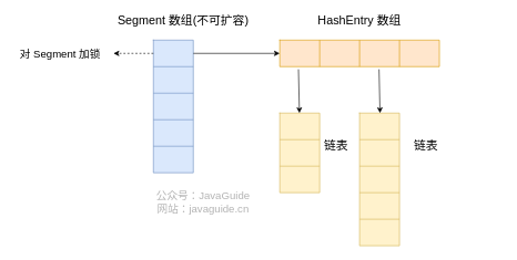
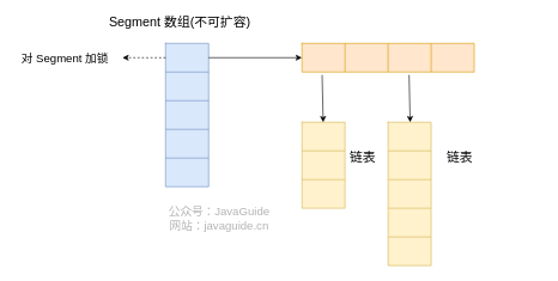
  <mxCell id="0" />
  <mxCell id="1" parent="0" />
  <mxCell id="2" value="" style="shape=table;html=1;whiteSpace=wrap;startSize=0;container=1;collapsible=0;childLayout=tableLayout;sketch=0;fillColor=#dae8fc;strokeColor=#6c8ebf;rounded=1;" parent="1" vertex="1"><mxGeometry x="230" y="60" width="60" height="200" as="geometry" /></mxCell>
  <mxCell id="3" value="" style="shape=partialRectangle;html=1;whiteSpace=wrap;collapsible=0;dropTarget=0;pointerEvents=0;fillColor=none;top=0;left=0;bottom=0;right=0;points=[[0,0.5],[1,0.5]];portConstraint=eastwest;sketch=0;" parent="2" vertex="1"><mxGeometry width="60" height="40" as="geometry" /></mxCell>
  <mxCell id="4" value="" style="shape=partialRectangle;html=1;whiteSpace=wrap;connectable=0;overflow=hidden;fillColor=none;top=0;left=0;bottom=0;right=0;sketch=0;" parent="3" vertex="1"><mxGeometry width="60" height="40" as="geometry" /></mxCell>
  <mxCell id="5" value="" style="shape=partialRectangle;html=1;whiteSpace=wrap;collapsible=0;dropTarget=0;pointerEvents=0;fillColor=none;top=0;left=0;bottom=0;right=0;points=[[0,0.5],[1,0.5]];portConstraint=eastwest;sketch=0;" parent="2" vertex="1"><mxGeometry y="40" width="60" height="40" as="geometry" /></mxCell>
  <mxCell id="6" value="" style="shape=partialRectangle;html=1;whiteSpace=wrap;connectable=0;overflow=hidden;fillColor=none;top=0;left=0;bottom=0;right=0;sketch=0;" parent="5" vertex="1"><mxGeometry width="60" height="40" as="geometry" /></mxCell>
  <mxCell id="7" value="" style="shape=partialRectangle;html=1;whiteSpace=wrap;collapsible=0;dropTarget=0;pointerEvents=0;fillColor=none;top=0;left=0;bottom=0;right=0;points=[[0,0.5],[1,0.5]];portConstraint=eastwest;sketch=0;" parent="2" vertex="1"><mxGeometry y="80" width="60" height="40" as="geometry" /></mxCell>
  <mxCell id="8" value="" style="shape=partialRectangle;html=1;whiteSpace=wrap;connectable=0;overflow=hidden;fillColor=none;top=0;left=0;bottom=0;right=0;sketch=0;" parent="7" vertex="1"><mxGeometry width="60" height="40" as="geometry" /></mxCell>
  <mxCell id="9" value="" style="shape=partialRectangle;html=1;whiteSpace=wrap;collapsible=0;dropTarget=0;pointerEvents=0;fillColor=none;top=0;left=0;bottom=0;right=0;points=[[0,0.5],[1,0.5]];portConstraint=eastwest;sketch=0;" parent="2" vertex="1"><mxGeometry y="120" width="60" height="40" as="geometry" /></mxCell>
  <mxCell id="10" value="" style="shape=partialRectangle;html=1;whiteSpace=wrap;connectable=0;overflow=hidden;fillColor=none;top=0;left=0;bottom=0;right=0;sketch=0;" parent="9" vertex="1"><mxGeometry width="60" height="40" as="geometry" /></mxCell>
  <mxCell id="11" value="" style="shape=partialRectangle;html=1;whiteSpace=wrap;collapsible=0;dropTarget=0;pointerEvents=0;fillColor=none;top=0;left=0;bottom=0;right=0;points=[[0,0.5],[1,0.5]];portConstraint=eastwest;sketch=0;" parent="2" vertex="1"><mxGeometry y="160" width="60" height="40" as="geometry" /></mxCell>
  <mxCell id="12" value="" style="shape=partialRectangle;html=1;whiteSpace=wrap;connectable=0;overflow=hidden;fillColor=none;top=0;left=0;bottom=0;right=0;sketch=0;" parent="11" vertex="1"><mxGeometry width="60" height="40" as="geometry" /></mxCell>
- <mxCell id="13" value="&lt;font style=&quot;font-size: 18px&quot;&gt;Segment 数组(不可扩容)&lt;/font&gt;" style="text;html=1;strokeColor=none;fillColor=none;align=center;verticalAlign=middle;whiteSpace=wrap;rounded=0;sketch=0;" parent="1" vertex="1"><mxGeometry x="160" y="20" width="230" height="20" as="geometry" /></mxCell>
+ <mxCell id="13" value="&lt;font style=&quot;font-size: 18px&quot;&gt;Segment 数组(不可扩容)&lt;/font&gt;" style="text;html=1;strokeColor=none;fillColor=none;align=center;verticalAlign=middle;whiteSpace=wrap;rounded=0;sketch=0;" parent="1" vertex="1"><mxGeometry x="135" y="20" width="230" height="20" as="geometry" /></mxCell>
  <mxCell id="14" style="edgeStyle=orthogonalEdgeStyle;rounded=0;orthogonalLoop=1;jettySize=auto;html=1;entryX=0;entryY=0.5;entryDx=0;entryDy=0;sketch=0;" parent="1" source="3" target="18" edge="1"><mxGeometry relative="1" as="geometry" /></mxCell>
  <mxCell id="15" value="公众号：JavaGuide&lt;br style=&quot;font-size: 16px;&quot;&gt;网站：javaguide.cn" style="text;html=1;strokeColor=none;fillColor=none;align=center;verticalAlign=middle;whiteSpace=wrap;rounded=0;labelBackgroundColor=none;fontSize=16;fontColor=#B3B3B3;rotation=0;sketch=0;shadow=0;" parent="1" vertex="1"><mxGeometry x="220" y="300" width="170" height="10" as="geometry" /></mxCell>
- <mxCell id="16" value="&lt;font style=&quot;font-size: 18px&quot;&gt;HashEntry 数组&lt;/font&gt;" style="text;html=1;strokeColor=none;fillColor=none;align=center;verticalAlign=middle;whiteSpace=wrap;rounded=0;sketch=0;" parent="1" vertex="1"><mxGeometry x="425" y="20" width="230" height="20" as="geometry" /></mxCell>
  <mxCell id="17" value="" style="shape=table;html=1;whiteSpace=wrap;startSize=0;container=1;collapsible=0;childLayout=tableLayout;rounded=1;strokeColor=#d79b00;fillColor=#ffe6cc;sketch=0;" parent="1" vertex="1"><mxGeometry x="420" y="60" width="240" height="40" as="geometry" /></mxCell>
  <mxCell id="18" value="" style="shape=partialRectangle;html=1;whiteSpace=wrap;collapsible=0;dropTarget=0;pointerEvents=0;fillColor=none;top=0;left=0;bottom=0;right=0;points=[[0,0.5],[1,0.5]];portConstraint=eastwest;sketch=0;" parent="17" vertex="1"><mxGeometry width="240" height="40" as="geometry" /></mxCell>
  <mxCell id="19" style="shape=partialRectangle;html=1;whiteSpace=wrap;connectable=0;overflow=hidden;fillColor=none;top=0;left=0;bottom=0;right=0;sketch=0;" parent="18" vertex="1"><mxGeometry width="60" height="40" as="geometry" /></mxCell>
  <mxCell id="20" value="" style="shape=partialRectangle;html=1;whiteSpace=wrap;connectable=0;overflow=hidden;fillColor=none;top=0;left=0;bottom=0;right=0;sketch=0;" parent="18" vertex="1"><mxGeometry x="60" width="60" height="40" as="geometry" /></mxCell>
  <mxCell id="21" value="" style="shape=partialRectangle;html=1;whiteSpace=wrap;connectable=0;overflow=hidden;fillColor=none;top=0;left=0;bottom=0;right=0;sketch=0;" parent="18" vertex="1"><mxGeometry x="120" width="60" height="40" as="geometry" /></mxCell>
  <mxCell id="22" style="shape=partialRectangle;html=1;whiteSpace=wrap;connectable=0;overflow=hidden;fillColor=none;top=0;left=0;bottom=0;right=0;sketch=0;" parent="18" vertex="1"><mxGeometry x="180" width="60" height="40" as="geometry" /></mxCell>
  <mxCell id="23" value="" style="shape=table;html=1;whiteSpace=wrap;startSize=0;container=1;collapsible=0;childLayout=tableLayout;sketch=0;fillColor=#fff2cc;strokeColor=#d6b656;rounded=1;" parent="1" vertex="1"><mxGeometry x="420" y="170" width="60" height="120" as="geometry" /></mxCell>
  <mxCell id="24" value="" style="shape=partialRectangle;html=1;whiteSpace=wrap;collapsible=0;dropTarget=0;pointerEvents=0;fillColor=none;top=0;left=0;bottom=0;right=0;points=[[0,0.5],[1,0.5]];portConstraint=eastwest;sketch=0;" parent="23" vertex="1"><mxGeometry width="60" height="40" as="geometry" /></mxCell>
  <mxCell id="25" value="" style="shape=partialRectangle;html=1;whiteSpace=wrap;connectable=0;overflow=hidden;fillColor=none;top=0;left=0;bottom=0;right=0;sketch=0;" parent="24" vertex="1"><mxGeometry width="60" height="40" as="geometry" /></mxCell>
  <mxCell id="26" value="" style="shape=partialRectangle;html=1;whiteSpace=wrap;collapsible=0;dropTarget=0;pointerEvents=0;fillColor=none;top=0;left=0;bottom=0;right=0;points=[[0,0.5],[1,0.5]];portConstraint=eastwest;sketch=0;" parent="23" vertex="1"><mxGeometry y="40" width="60" height="40" as="geometry" /></mxCell>
  <mxCell id="27" value="" style="shape=partialRectangle;html=1;whiteSpace=wrap;connectable=0;overflow=hidden;fillColor=none;top=0;left=0;bottom=0;right=0;sketch=0;" parent="26" vertex="1"><mxGeometry width="60" height="40" as="geometry" /></mxCell>
  <mxCell id="28" value="" style="shape=partialRectangle;html=1;whiteSpace=wrap;collapsible=0;dropTarget=0;pointerEvents=0;fillColor=none;top=0;left=0;bottom=0;right=0;points=[[0,0.5],[1,0.5]];portConstraint=eastwest;sketch=0;" parent="23" vertex="1"><mxGeometry y="80" width="60" height="40" as="geometry" /></mxCell>
  <mxCell id="29" value="" style="shape=partialRectangle;html=1;whiteSpace=wrap;connectable=0;overflow=hidden;fillColor=none;top=0;left=0;bottom=0;right=0;sketch=0;" parent="28" vertex="1"><mxGeometry width="60" height="40" as="geometry" /></mxCell>
  <mxCell id="30" value="" style="shape=table;html=1;whiteSpace=wrap;startSize=0;container=1;collapsible=0;childLayout=tableLayout;sketch=0;fillColor=#fff2cc;strokeColor=#d6b656;rounded=1;" parent="1" vertex="1"><mxGeometry x="540" y="170" width="60" height="200" as="geometry" /></mxCell>
  <mxCell id="31" value="" style="shape=partialRectangle;html=1;whiteSpace=wrap;collapsible=0;dropTarget=0;pointerEvents=0;fillColor=none;top=0;left=0;bottom=0;right=0;points=[[0,0.5],[1,0.5]];portConstraint=eastwest;sketch=0;" parent="30" vertex="1"><mxGeometry width="60" height="40" as="geometry" /></mxCell>
  <mxCell id="32" value="" style="shape=partialRectangle;html=1;whiteSpace=wrap;connectable=0;overflow=hidden;fillColor=none;top=0;left=0;bottom=0;right=0;sketch=0;" parent="31" vertex="1"><mxGeometry width="60" height="40" as="geometry" /></mxCell>
  <mxCell id="33" value="" style="shape=partialRectangle;html=1;whiteSpace=wrap;collapsible=0;dropTarget=0;pointerEvents=0;fillColor=none;top=0;left=0;bottom=0;right=0;points=[[0,0.5],[1,0.5]];portConstraint=eastwest;sketch=0;" parent="30" vertex="1"><mxGeometry y="40" width="60" height="40" as="geometry" /></mxCell>
  <mxCell id="34" value="" style="shape=partialRectangle;html=1;whiteSpace=wrap;connectable=0;overflow=hidden;fillColor=none;top=0;left=0;bottom=0;right=0;sketch=0;" parent="33" vertex="1"><mxGeometry width="60" height="40" as="geometry" /></mxCell>
  <mxCell id="35" value="" style="shape=partialRectangle;html=1;whiteSpace=wrap;collapsible=0;dropTarget=0;pointerEvents=0;fillColor=none;top=0;left=0;bottom=0;right=0;points=[[0,0.5],[1,0.5]];portConstraint=eastwest;sketch=0;" parent="30" vertex="1"><mxGeometry y="80" width="60" height="40" as="geometry" /></mxCell>
  <mxCell id="36" value="" style="shape=partialRectangle;html=1;whiteSpace=wrap;connectable=0;overflow=hidden;fillColor=none;top=0;left=0;bottom=0;right=0;sketch=0;" parent="35" vertex="1"><mxGeometry width="60" height="40" as="geometry" /></mxCell>
  <mxCell id="37" style="shape=partialRectangle;html=1;whiteSpace=wrap;collapsible=0;dropTarget=0;pointerEvents=0;fillColor=none;top=0;left=0;bottom=0;right=0;points=[[0,0.5],[1,0.5]];portConstraint=eastwest;sketch=0;" parent="30" vertex="1"><mxGeometry y="120" width="60" height="40" as="geometry" /></mxCell>
  <mxCell id="38" style="shape=partialRectangle;html=1;whiteSpace=wrap;connectable=0;overflow=hidden;fillColor=none;top=0;left=0;bottom=0;right=0;sketch=0;" parent="37" vertex="1"><mxGeometry width="60" height="40" as="geometry" /></mxCell>
  <mxCell id="39" style="shape=partialRectangle;html=1;whiteSpace=wrap;collapsible=0;dropTarget=0;pointerEvents=0;fillColor=none;top=0;left=0;bottom=0;right=0;points=[[0,0.5],[1,0.5]];portConstraint=eastwest;sketch=0;" parent="30" vertex="1"><mxGeometry y="160" width="60" height="40" as="geometry" /></mxCell>
  <mxCell id="40" style="shape=partialRectangle;html=1;whiteSpace=wrap;connectable=0;overflow=hidden;fillColor=none;top=0;left=0;bottom=0;right=0;sketch=0;" parent="39" vertex="1"><mxGeometry width="60" height="40" as="geometry" /></mxCell>
  <mxCell id="41" value="" style="endArrow=classic;html=1;exitX=0.117;exitY=1.1;exitDx=0;exitDy=0;exitPerimeter=0;sketch=0;" parent="1" source="17" target="24" edge="1"><mxGeometry width="50" height="50" relative="1" as="geometry"><mxPoint x="450" y="170" as="sourcePoint" /><mxPoint x="500" y="120" as="targetPoint" /></mxGeometry></mxCell>
  <mxCell id="42" value="" style="endArrow=classic;html=1;exitX=0.117;exitY=1.1;exitDx=0;exitDy=0;exitPerimeter=0;sketch=0;" parent="1" edge="1"><mxGeometry width="50" height="50" relative="1" as="geometry"><mxPoint x="569.26" y="104" as="sourcePoint" /><mxPoint x="570.733" y="170" as="targetPoint" /></mxGeometry></mxCell>
  <mxCell id="43" value="&lt;font style=&quot;font-size: 18px&quot;&gt;链表&lt;/font&gt;" style="text;html=1;strokeColor=none;fillColor=none;align=center;verticalAlign=middle;whiteSpace=wrap;rounded=0;sketch=0;" parent="1" vertex="1"><mxGeometry x="390" y="210" width="230" height="20" as="geometry" /></mxCell>
  <mxCell id="44" value="&lt;font style=&quot;font-size: 18px&quot;&gt;链表&lt;/font&gt;" style="text;html=1;strokeColor=none;fillColor=none;align=center;verticalAlign=middle;whiteSpace=wrap;rounded=0;sketch=0;" parent="1" vertex="1"><mxGeometry x="525" y="210" width="230" height="20" as="geometry" /></mxCell>
  <mxCell id="45" value="对 Segment 加锁" style="text;html=1;strokeColor=none;fillColor=none;align=center;verticalAlign=middle;whiteSpace=wrap;rounded=0;fontSize=16;sketch=0;" parent="1" vertex="1"><mxGeometry x="20" y="70" width="140" height="20" as="geometry" /></mxCell>
  <mxCell id="46" style="edgeStyle=orthogonalEdgeStyle;rounded=0;orthogonalLoop=1;jettySize=auto;html=1;sketch=0;dashed=1;" parent="1" source="3" edge="1"><mxGeometry relative="1" as="geometry"><mxPoint x="170" y="80" as="targetPoint" /></mxGeometry></mxCell>
